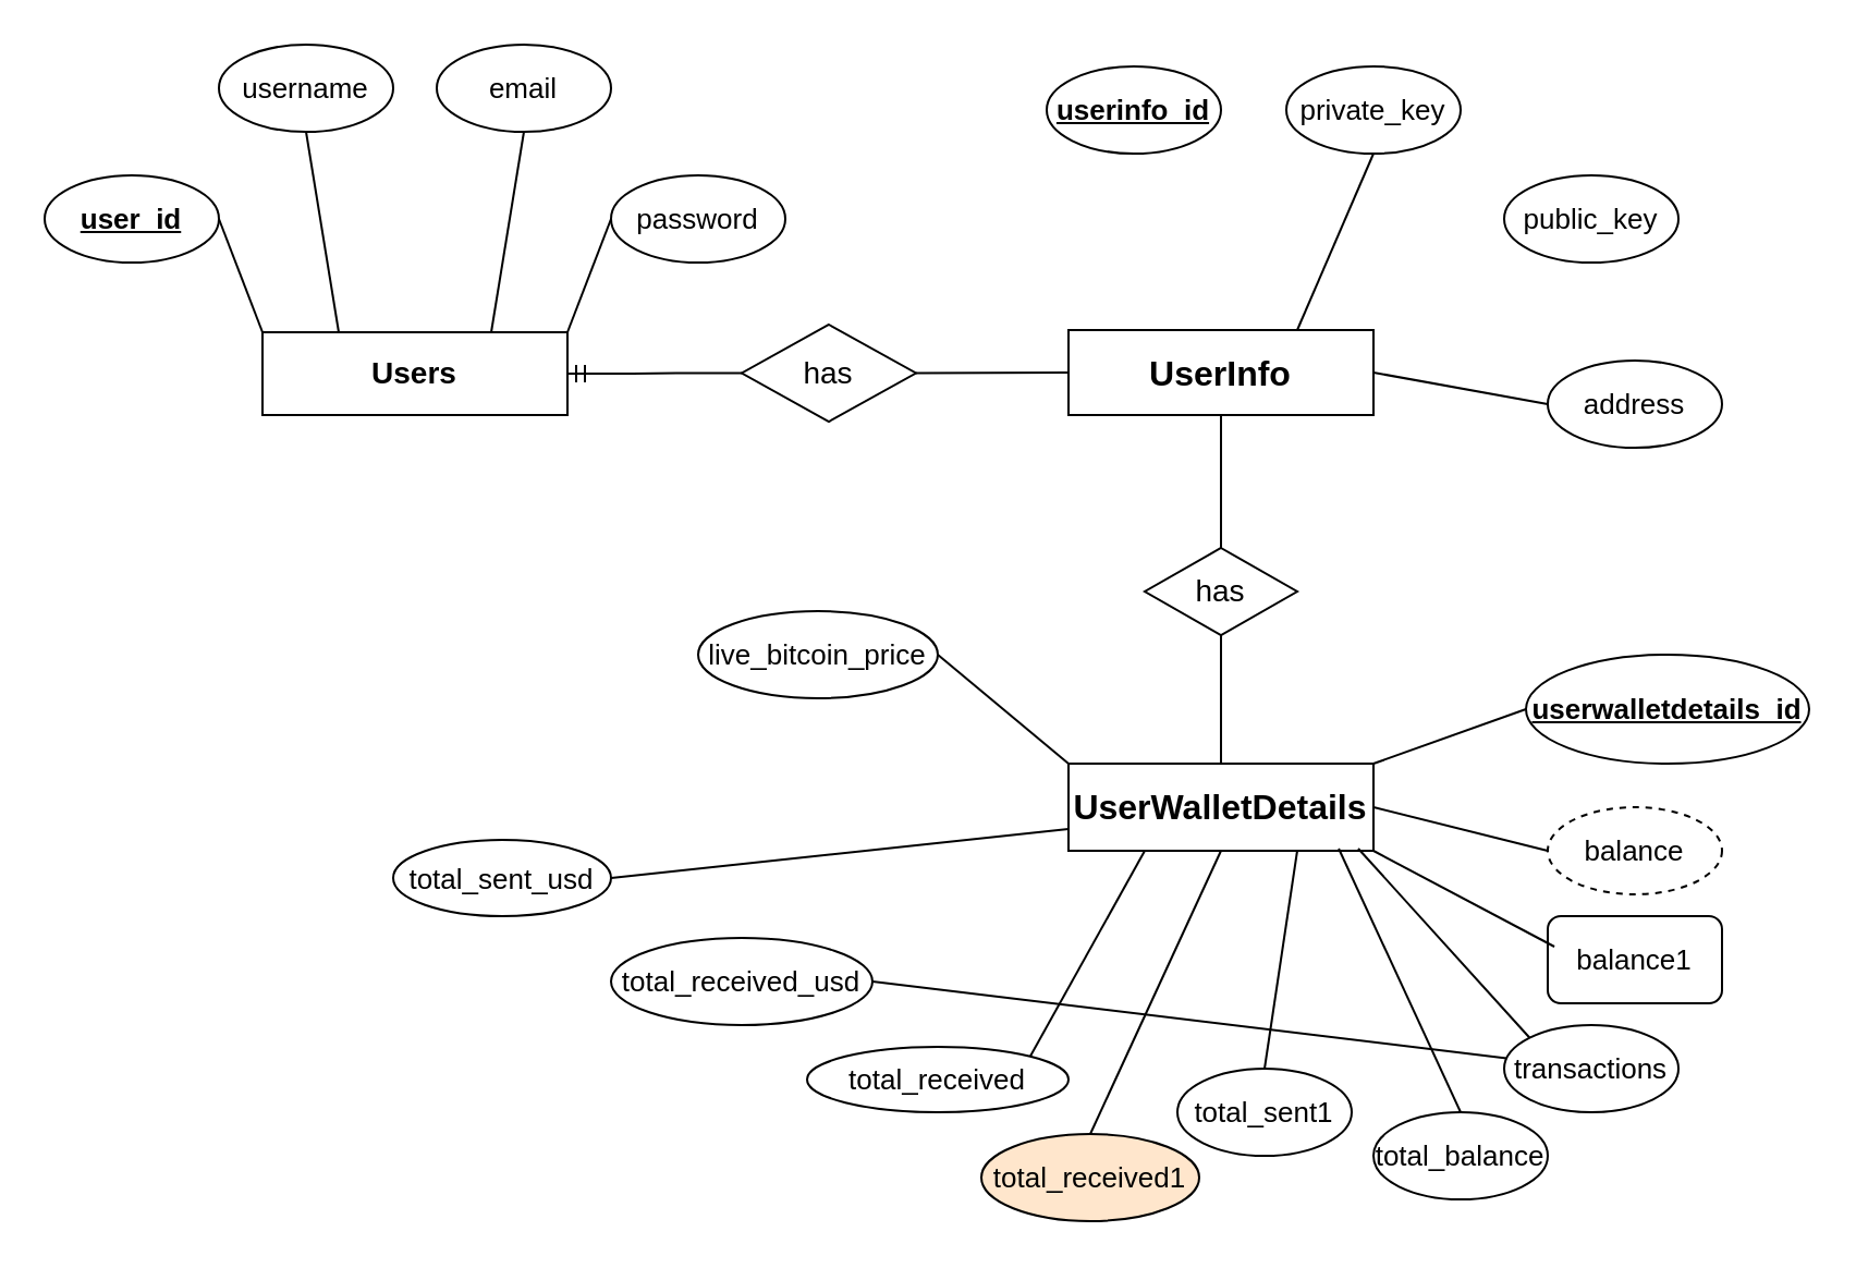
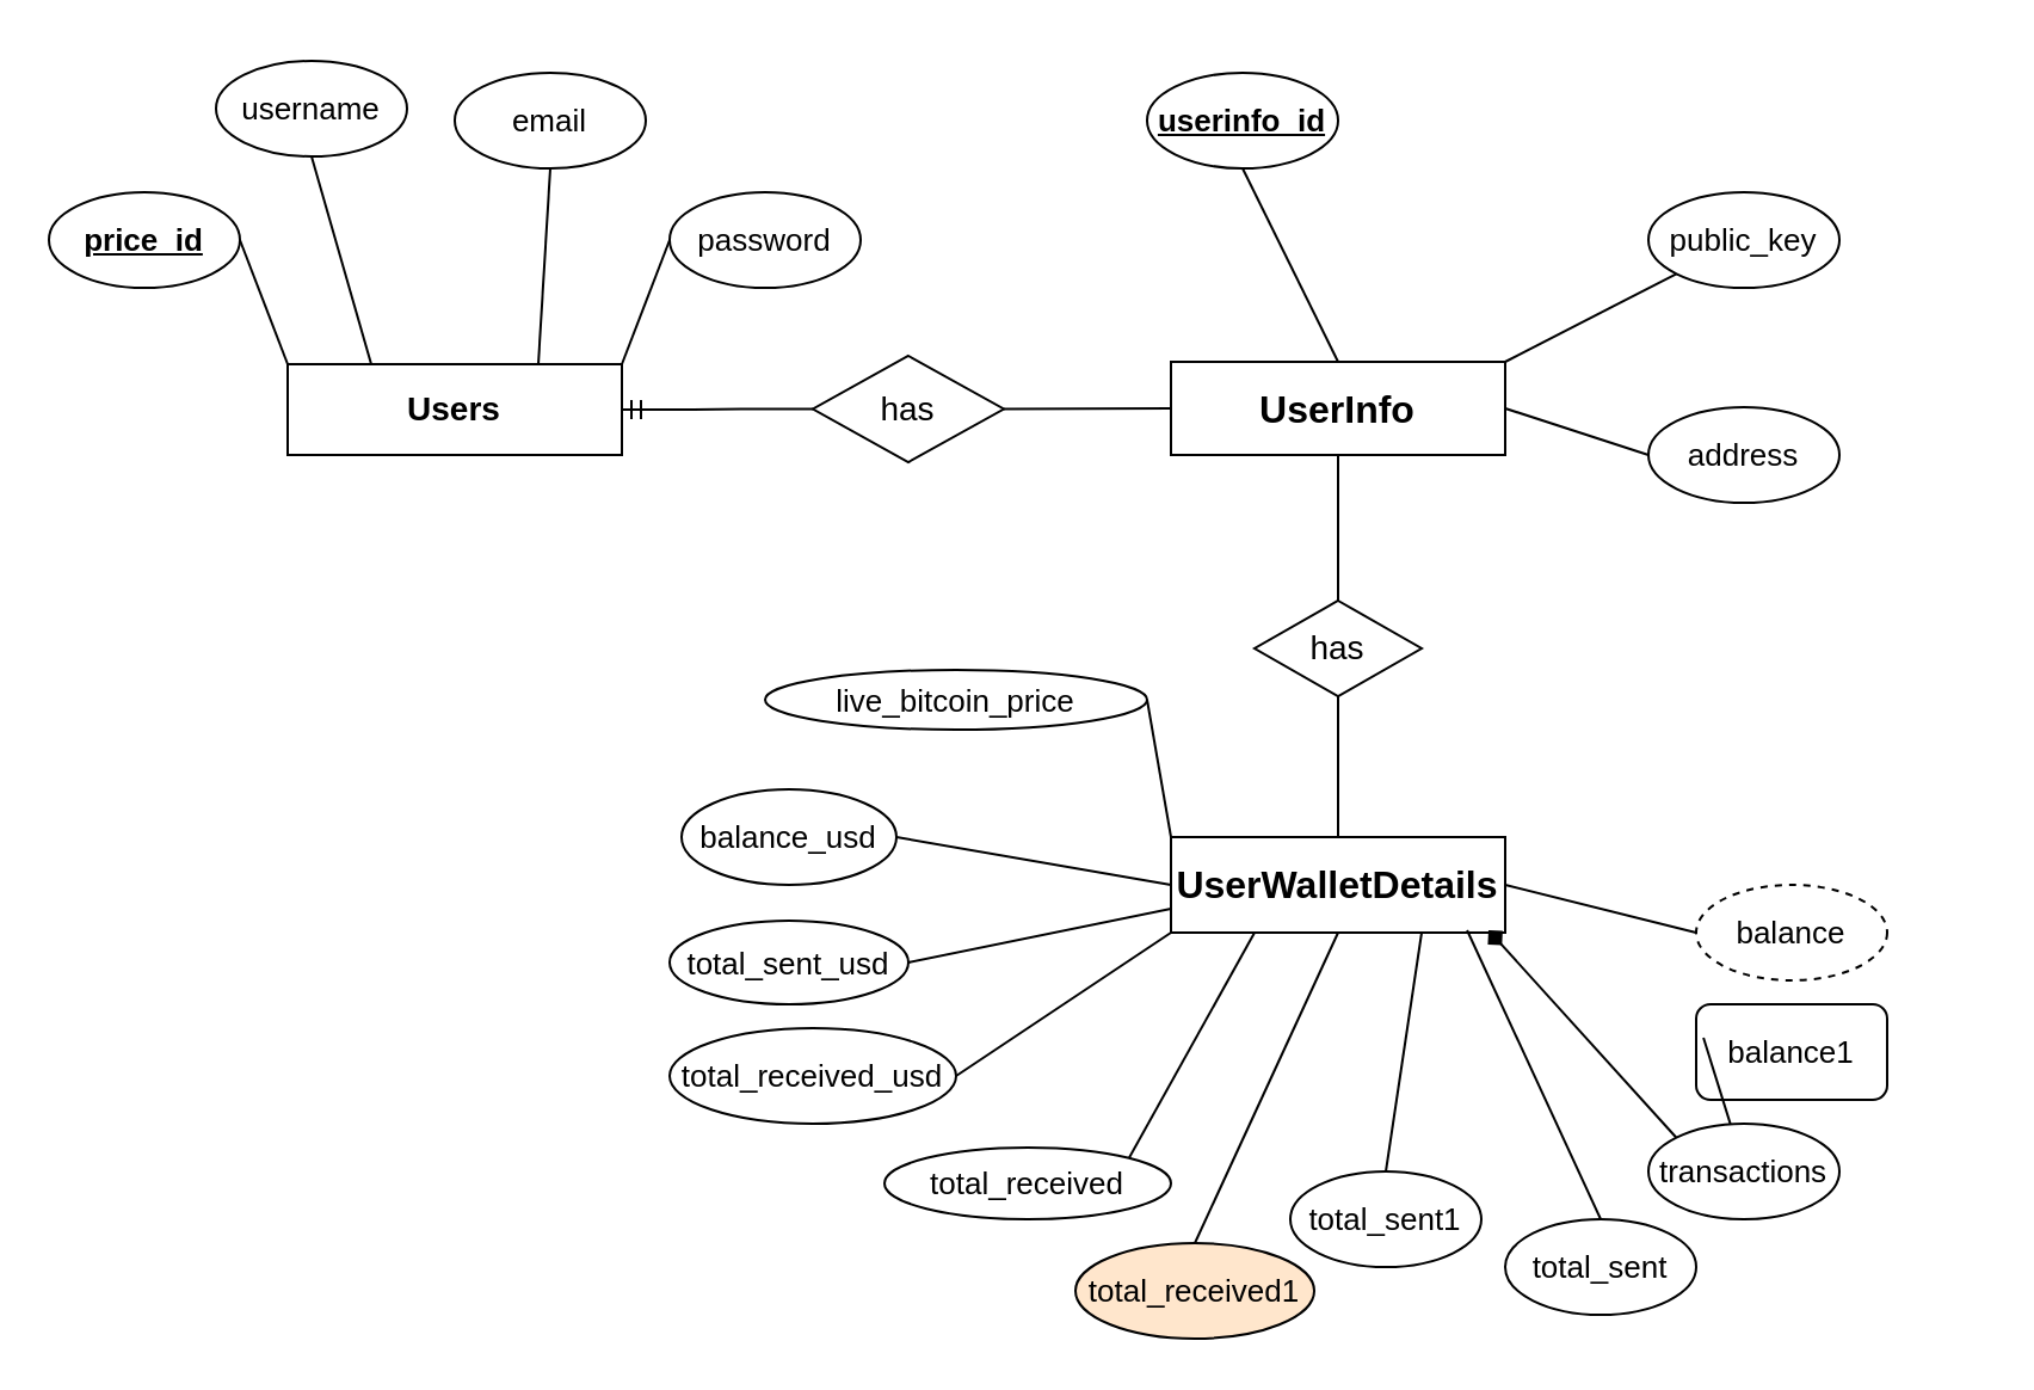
  <mxCell id="0" />
  <mxCell id="1" parent="0" />
  <mxCell id="2" value="&lt;b&gt;&lt;font style=&quot;font-size: 14px;&quot;&gt;Users&lt;/font&gt;&lt;/b&gt;" style="rounded=0;whiteSpace=wrap;html=1;" vertex="1" parent="1"><mxGeometry x="120" y="152" width="140" height="38" as="geometry" /></mxCell>
- <mxCell id="3" value="&lt;b style=&quot;font-size: 13px;&quot;&gt;&lt;u style=&quot;font-size: 13px;&quot;&gt;user_id&lt;/u&gt;&lt;/b&gt;" style="ellipse;whiteSpace=wrap;html=1;fontSize=13;" vertex="1" parent="1"><mxGeometry y="80" width="80" height="40" as="geometry" x="20" /></mxCell>
- <mxCell id="4" value="username" style="ellipse;whiteSpace=wrap;html=1;fontSize=13;" vertex="1" parent="1"><mxGeometry x="100" y="20" width="80" height="40" as="geometry" /></mxCell>
- <mxCell id="5" value="email" style="ellipse;whiteSpace=wrap;html=1;fontSize=13;" vertex="1" parent="1"><mxGeometry x="200" y="20" width="80" height="40" as="geometry" /></mxCell>
+ <mxCell id="3" value="&lt;b style=&quot;font-size: 13px;&quot;&gt;&lt;u style=&quot;font-size: 13px;&quot;&gt;price_id&lt;/u&gt;&lt;/b&gt;" style="ellipse;whiteSpace=wrap;html=1;fontSize=13;" vertex="1" parent="1"><mxGeometry y="80" width="80" height="40" as="geometry" x="20" /></mxCell>
+ <mxCell id="4" value="username" style="ellipse;whiteSpace=wrap;html=1;fontSize=13;" vertex="1" parent="1"><mxGeometry x="90" y="25" width="80" height="40" as="geometry" /></mxCell>
+ <mxCell id="5" value="email" style="ellipse;whiteSpace=wrap;html=1;fontSize=13;" vertex="1" parent="1"><mxGeometry x="190" y="30" width="80" height="40" as="geometry" /></mxCell>
  <mxCell id="6" value="password" style="ellipse;whiteSpace=wrap;html=1;fontSize=13;" vertex="1" parent="1"><mxGeometry x="280" y="80" width="80" height="40" as="geometry" /></mxCell>
- <mxCell id="7" value="private_key" style="ellipse;whiteSpace=wrap;html=1;fontSize=13;" vertex="1" parent="1"><mxGeometry x="590" y="30" width="80" height="40" as="geometry" /></mxCell>
  <mxCell id="8" value="&lt;b&gt;&lt;font style=&quot;font-size: 16px;&quot;&gt;UserInfo&lt;/font&gt;&lt;/b&gt;" style="rounded=0;whiteSpace=wrap;html=1;" vertex="1" parent="1"><mxGeometry x="490" y="151" width="140" height="39" as="geometry" /></mxCell>
- <mxCell id="9" value="address" style="ellipse;whiteSpace=wrap;html=1;fontSize=13;" vertex="1" parent="1"><mxGeometry x="710" y="165" width="80" height="40" as="geometry" /></mxCell>
+ <mxCell id="9" value="address" style="ellipse;whiteSpace=wrap;html=1;fontSize=13;" vertex="1" parent="1"><mxGeometry x="690" y="170" width="80" height="40" as="geometry" /></mxCell>
  <mxCell id="10" value="&lt;b&gt;&lt;font style=&quot;font-size: 16px;&quot;&gt; UserWalletDetails&lt;/font&gt;&lt;/b&gt;" style="rounded=0;whiteSpace=wrap;html=1;" vertex="1" parent="1"><mxGeometry x="490" y="350" width="140" height="40" as="geometry" /></mxCell>
  <mxCell id="11" value="&lt;b style=&quot;font-size: 13px;&quot;&gt;&lt;u style=&quot;font-size: 13px;&quot;&gt;userinfo_id&lt;/u&gt;&lt;/b&gt;" style="ellipse;whiteSpace=wrap;html=1;fontSize=13;" vertex="1" parent="1"><mxGeometry x="480" y="30" width="80" height="40" as="geometry" /></mxCell>
  <mxCell id="12" value="public_key" style="ellipse;whiteSpace=wrap;html=1;fontSize=13;" vertex="1" parent="1"><mxGeometry x="690" y="80" width="80" height="40" as="geometry" /></mxCell>
  <mxCell id="13" value="balance1" style="whiteSpace=wrap;html=1;fontSize=13;rounded=1;" vertex="1" parent="1"><mxGeometry x="710" y="420" width="80" height="40" as="geometry" /></mxCell>
  <mxCell id="14" value="balance" style="ellipse;whiteSpace=wrap;html=1;fontSize=13;dashed=1;" vertex="1" parent="1"><mxGeometry x="710" y="370" width="80" height="40" as="geometry" /></mxCell>
- <mxCell id="15" value="&lt;b style=&quot;font-size: 13px;&quot;&gt;&lt;u style=&quot;font-size: 13px;&quot;&gt;userwalletdetails_id&lt;/u&gt;&lt;/b&gt;" style="ellipse;whiteSpace=wrap;html=1;fontSize=13;" vertex="1" parent="1"><mxGeometry x="700" y="300" width="130" height="50" as="geometry" /></mxCell>
  <mxCell id="16" value="transactions" style="ellipse;whiteSpace=wrap;html=1;fontSize=13;" vertex="1" parent="1"><mxGeometry x="690" y="470" width="80" height="40" as="geometry" /></mxCell>
- <mxCell id="17" value="total_balance" style="ellipse;whiteSpace=wrap;html=1;fontSize=13;" vertex="1" parent="1"><mxGeometry x="630" y="510" width="80" height="40" as="geometry" /></mxCell>
+ <mxCell id="17" value="total_sent" style="ellipse;whiteSpace=wrap;html=1;fontSize=13;" vertex="1" parent="1"><mxGeometry x="630" y="510" width="80" height="40" as="geometry" /></mxCell>
  <mxCell id="18" value="total_sent1" style="ellipse;whiteSpace=wrap;html=1;fontSize=13;" vertex="1" parent="1"><mxGeometry x="540" y="490" width="80" height="40" as="geometry" /></mxCell>
  <mxCell id="19" value="total_received" style="ellipse;whiteSpace=wrap;html=1;fontSize=13;" vertex="1" parent="1"><mxGeometry x="370" y="480" width="120" height="30" as="geometry" /></mxCell>
  <mxCell id="20" value="total_received1" style="ellipse;whiteSpace=wrap;html=1;fontSize=13;fillColor=#ffe6cc;" vertex="1" parent="1"><mxGeometry x="450" y="520" width="100" height="40" as="geometry" /></mxCell>
- <mxCell id="21" value="live_bitcoin_price" style="ellipse;whiteSpace=wrap;html=1;fontSize=13;" vertex="1" parent="1"><mxGeometry x="320" y="280" width="110" height="40" as="geometry" /></mxCell>
- <mxCell id="23" value="total_sent_usd" style="ellipse;whiteSpace=wrap;html=1;fontSize=13;" vertex="1" parent="1"><mxGeometry x="180" y="385" width="100" height="35" as="geometry" /></mxCell>
+ <mxCell id="21" value="live_bitcoin_price" style="ellipse;whiteSpace=wrap;html=1;fontSize=13;" vertex="1" parent="1"><mxGeometry x="320" y="280" width="160" height="25" as="geometry" /></mxCell>
+ <mxCell id="22" value="balance_usd" style="ellipse;whiteSpace=wrap;html=1;fontSize=13;" vertex="1" parent="1"><mxGeometry x="285" y="330" width="90" height="40" as="geometry" /></mxCell>
+ <mxCell id="23" value="total_sent_usd" style="ellipse;whiteSpace=wrap;html=1;fontSize=13;" vertex="1" parent="1"><mxGeometry x="280" y="385" width="100" height="35" as="geometry" /></mxCell>
  <mxCell id="24" value="total_received_usd" style="ellipse;whiteSpace=wrap;html=1;fontSize=13;" vertex="1" parent="1"><mxGeometry x="280" y="430" width="120" height="40" as="geometry" /></mxCell>
  <mxCell id="25" value="has" style="rhombus;whiteSpace=wrap;html=1;fontSize=14;" vertex="1" parent="1"><mxGeometry x="340" y="148.5" width="80" height="44.5" as="geometry" /></mxCell>
  <mxCell id="26" value="has" style="rhombus;whiteSpace=wrap;html=1;fontSize=14;" vertex="1" parent="1"><mxGeometry x="525" y="251" width="70" height="40" as="geometry" /></mxCell>
  <mxCell id="27" value="" style="endArrow=none;html=1;rounded=0;exitX=1;exitY=0.5;exitDx=0;exitDy=0;entryX=0;entryY=0;entryDx=0;entryDy=0;" edge="1" parent="1" source="3" target="2"><mxGeometry width="50" height="50" relative="1" as="geometry"><mxPoint x="60" y="320" as="sourcePoint" /><mxPoint x="130" y="130" as="targetPoint" /></mxGeometry></mxCell>
  <mxCell id="28" value="" style="endArrow=none;html=1;rounded=0;exitX=0.5;exitY=1;exitDx=0;exitDy=0;entryX=0.75;entryY=0;entryDx=0;entryDy=0;" edge="1" parent="1" source="5" target="2"><mxGeometry width="50" height="50" relative="1" as="geometry"><mxPoint x="410" y="146.5" as="sourcePoint" /><mxPoint x="460" y="96.5" as="targetPoint" /></mxGeometry></mxCell>
  <mxCell id="29" value="" style="endArrow=none;html=1;rounded=0;exitX=0.5;exitY=1;exitDx=0;exitDy=0;entryX=0.25;entryY=0;entryDx=0;entryDy=0;" edge="1" parent="1" source="4" target="2"><mxGeometry width="50" height="50" relative="1" as="geometry"><mxPoint x="395" y="125" as="sourcePoint" /><mxPoint x="445" y="75" as="targetPoint" /></mxGeometry></mxCell>
  <mxCell id="30" value="" style="endArrow=none;html=1;rounded=0;exitX=0;exitY=0.5;exitDx=0;exitDy=0;entryX=1;entryY=0;entryDx=0;entryDy=0;" edge="1" parent="1" source="6" target="2"><mxGeometry width="50" height="50" relative="1" as="geometry"><mxPoint x="420" y="180" as="sourcePoint" /><mxPoint x="470" y="130" as="targetPoint" /></mxGeometry></mxCell>
  <mxCell id="31" value="" style="endArrow=none;html=1;rounded=0;exitX=1;exitY=0.5;exitDx=0;exitDy=0;entryX=0;entryY=0.5;entryDx=0;entryDy=0;" edge="1" parent="1" source="25" target="8"><mxGeometry width="50" height="50" relative="1" as="geometry"><mxPoint x="420" y="180" as="sourcePoint" /><mxPoint x="470" y="130" as="targetPoint" /></mxGeometry></mxCell>
  <mxCell id="32" value="" style="endArrow=none;html=1;rounded=0;entryX=0.5;entryY=1;entryDx=0;entryDy=0;exitX=0.5;exitY=0;exitDx=0;exitDy=0;" edge="1" parent="1" source="26" target="8"><mxGeometry width="50" height="50" relative="1" as="geometry"><mxPoint x="420" y="180" as="sourcePoint" /><mxPoint x="470" y="130" as="targetPoint" /></mxGeometry></mxCell>
  <mxCell id="33" style="edgeStyle=orthogonalEdgeStyle;rounded=0;orthogonalLoop=1;jettySize=auto;html=1;exitX=0.5;exitY=1;exitDx=0;exitDy=0;" edge="1" parent="1" source="26" target="26"><mxGeometry relative="1" as="geometry" /></mxCell>
  <mxCell id="34" value="" style="endArrow=none;html=1;rounded=0;entryX=0.5;entryY=1;entryDx=0;entryDy=0;exitX=0.5;exitY=0;exitDx=0;exitDy=0;" edge="1" parent="1" source="10" target="26"><mxGeometry width="50" height="50" relative="1" as="geometry"><mxPoint x="420" y="180" as="sourcePoint" /><mxPoint x="470" y="130" as="targetPoint" /></mxGeometry></mxCell>
  <mxCell id="35" value="" style="edgeStyle=entityRelationEdgeStyle;fontSize=12;html=1;endArrow=ERmandOne;rounded=0;entryX=1;entryY=0.5;entryDx=0;entryDy=0;exitX=0;exitY=0.5;exitDx=0;exitDy=0;" edge="1" parent="1" source="25" target="2"><mxGeometry width="100" height="100" relative="1" as="geometry"><mxPoint x="390" y="280" as="sourcePoint" /><mxPoint x="490" y="180" as="targetPoint" /></mxGeometry></mxCell>
+ <mxCell id="36" value="" style="endArrow=none;html=1;rounded=0;entryX=0;entryY=1;entryDx=0;entryDy=0;exitX=1;exitY=0;exitDx=0;exitDy=0;" edge="1" parent="1" source="8" target="12"><mxGeometry width="50" height="50" relative="1" as="geometry"><mxPoint x="420" y="240" as="sourcePoint" /><mxPoint x="470" y="190" as="targetPoint" /></mxGeometry></mxCell>
  <mxCell id="37" value="" style="endArrow=none;html=1;rounded=0;entryX=0;entryY=0.5;entryDx=0;entryDy=0;exitX=1;exitY=0.5;exitDx=0;exitDy=0;" edge="1" parent="1" source="8" target="9"><mxGeometry width="50" height="50" relative="1" as="geometry"><mxPoint x="420" y="240" as="sourcePoint" /><mxPoint x="470" y="190" as="targetPoint" /></mxGeometry></mxCell>
- <mxCell id="39" value="" style="endArrow=none;html=1;rounded=0;entryX=0.5;entryY=1;entryDx=0;entryDy=0;exitX=0.75;exitY=0;exitDx=0;exitDy=0;" edge="1" parent="1" source="8" target="7"><mxGeometry width="50" height="50" relative="1" as="geometry"><mxPoint x="420" y="240" as="sourcePoint" /><mxPoint x="470" y="190" as="targetPoint" /></mxGeometry></mxCell>
- <mxCell id="40" value="" style="endArrow=none;html=1;rounded=0;entryX=1;entryY=0;entryDx=0;entryDy=0;exitX=0;exitY=0.5;exitDx=0;exitDy=0;" edge="1" parent="1" source="15" target="10"><mxGeometry width="50" height="50" relative="1" as="geometry"><mxPoint x="420" y="380" as="sourcePoint" /><mxPoint x="470" y="330" as="targetPoint" /></mxGeometry></mxCell>
+ <mxCell id="38" value="" style="endArrow=none;html=1;rounded=0;entryX=0.5;entryY=1;entryDx=0;entryDy=0;exitX=0.5;exitY=0;exitDx=0;exitDy=0;" edge="1" parent="1" source="8" target="11"><mxGeometry width="50" height="50" relative="1" as="geometry"><mxPoint x="420" y="240" as="sourcePoint" /><mxPoint x="470" y="190" as="targetPoint" /></mxGeometry></mxCell>
  <mxCell id="41" value="" style="endArrow=none;html=1;rounded=0;entryX=1;entryY=0.5;entryDx=0;entryDy=0;exitX=0;exitY=0.5;exitDx=0;exitDy=0;" edge="1" parent="1" source="14" target="10"><mxGeometry width="50" height="50" relative="1" as="geometry"><mxPoint x="420" y="380" as="sourcePoint" /><mxPoint x="470" y="330" as="targetPoint" /></mxGeometry></mxCell>
- <mxCell id="42" value="" style="endArrow=none;html=1;rounded=0;entryX=1;entryY=1;entryDx=0;entryDy=0;exitX=0.038;exitY=0.35;exitDx=0;exitDy=0;exitPerimeter=0;" edge="1" parent="1" source="13" target="10"><mxGeometry width="50" height="50" relative="1" as="geometry"><mxPoint x="420" y="380" as="sourcePoint" /><mxPoint x="470" y="330" as="targetPoint" /></mxGeometry></mxCell>
- <mxCell id="43" value="" style="endArrow=none;html=1;rounded=0;entryX=0.95;entryY=0.975;entryDx=0;entryDy=0;entryPerimeter=0;exitX=0;exitY=0;exitDx=0;exitDy=0;" edge="1" parent="1" source="16" target="10"><mxGeometry width="50" height="50" relative="1" as="geometry"><mxPoint x="420" y="380" as="sourcePoint" /><mxPoint x="470" y="330" as="targetPoint" /></mxGeometry></mxCell>
+ <mxCell id="42" value="" style="endArrow=none;html=1;rounded=0;exitX=0.038;exitY=0.35;exitDx=0;exitDy=0;exitPerimeter=0;" edge="1" parent="1" source="13" target="16"><mxGeometry width="50" height="50" relative="1" as="geometry"><mxPoint x="420" y="380" as="sourcePoint" /><mxPoint x="470" y="330" as="targetPoint" /></mxGeometry></mxCell>
+ <mxCell id="43" value="" style="endArrow=diamond;html=1;rounded=0;entryX=0.95;entryY=0.975;entryDx=0;entryDy=0;entryPerimeter=0;exitX=0;exitY=0;exitDx=0;exitDy=0;" edge="1" parent="1" source="16" target="10"><mxGeometry width="50" height="50" relative="1" as="geometry"><mxPoint x="420" y="380" as="sourcePoint" /><mxPoint x="470" y="330" as="targetPoint" /></mxGeometry></mxCell>
  <mxCell id="44" value="" style="endArrow=none;html=1;rounded=0;entryX=0.886;entryY=0.975;entryDx=0;entryDy=0;entryPerimeter=0;exitX=0.5;exitY=0;exitDx=0;exitDy=0;" edge="1" parent="1" source="17" target="10"><mxGeometry width="50" height="50" relative="1" as="geometry"><mxPoint x="420" y="380" as="sourcePoint" /><mxPoint x="470" y="330" as="targetPoint" /></mxGeometry></mxCell>
  <mxCell id="45" value="" style="endArrow=none;html=1;rounded=0;entryX=0.75;entryY=1;entryDx=0;entryDy=0;exitX=0.5;exitY=0;exitDx=0;exitDy=0;" edge="1" parent="1" source="18" target="10"><mxGeometry width="50" height="50" relative="1" as="geometry"><mxPoint x="420" y="380" as="sourcePoint" /><mxPoint x="470" y="330" as="targetPoint" /></mxGeometry></mxCell>
  <mxCell id="46" value="" style="endArrow=none;html=1;rounded=0;entryX=0.5;entryY=1;entryDx=0;entryDy=0;exitX=0.5;exitY=0;exitDx=0;exitDy=0;" edge="1" parent="1" source="20" target="10"><mxGeometry width="50" height="50" relative="1" as="geometry"><mxPoint x="420" y="380" as="sourcePoint" /><mxPoint x="470" y="330" as="targetPoint" /></mxGeometry></mxCell>
  <mxCell id="47" value="" style="endArrow=none;html=1;rounded=0;entryX=0.25;entryY=1;entryDx=0;entryDy=0;exitX=1;exitY=0;exitDx=0;exitDy=0;" edge="1" parent="1" source="19" target="10"><mxGeometry width="50" height="50" relative="1" as="geometry"><mxPoint x="420" y="380" as="sourcePoint" /><mxPoint x="470" y="330" as="targetPoint" /></mxGeometry></mxCell>
- <mxCell id="48" value="" style="endArrow=none;html=1;rounded=0;exitX=1;exitY=0.5;exitDx=0;exitDy=0;" edge="1" parent="1" source="24" target="16"><mxGeometry width="50" height="50" relative="1" as="geometry"><mxPoint x="420" y="380" as="sourcePoint" /><mxPoint x="470" y="330" as="targetPoint" /></mxGeometry></mxCell>
+ <mxCell id="48" value="" style="endArrow=none;html=1;rounded=0;entryX=0;entryY=1;entryDx=0;entryDy=0;exitX=1;exitY=0.5;exitDx=0;exitDy=0;" edge="1" parent="1" source="24" target="10"><mxGeometry width="50" height="50" relative="1" as="geometry"><mxPoint x="420" y="380" as="sourcePoint" /><mxPoint x="470" y="330" as="targetPoint" /></mxGeometry></mxCell>
  <mxCell id="49" value="" style="endArrow=none;html=1;rounded=0;entryX=0;entryY=0.75;entryDx=0;entryDy=0;exitX=1;exitY=0.5;exitDx=0;exitDy=0;" edge="1" parent="1" source="23" target="10"><mxGeometry width="50" height="50" relative="1" as="geometry"><mxPoint x="420" y="380" as="sourcePoint" /><mxPoint x="470" y="330" as="targetPoint" /></mxGeometry></mxCell>
+ <mxCell id="50" value="" style="endArrow=none;html=1;rounded=0;entryX=0;entryY=0.5;entryDx=0;entryDy=0;exitX=1;exitY=0.5;exitDx=0;exitDy=0;" edge="1" parent="1" source="22" target="10"><mxGeometry width="50" height="50" relative="1" as="geometry"><mxPoint x="420" y="380" as="sourcePoint" /><mxPoint x="470" y="330" as="targetPoint" /></mxGeometry></mxCell>
  <mxCell id="51" value="" style="endArrow=none;html=1;rounded=0;entryX=0;entryY=0;entryDx=0;entryDy=0;exitX=1;exitY=0.5;exitDx=0;exitDy=0;" edge="1" parent="1" source="21" target="10"><mxGeometry width="50" height="50" relative="1" as="geometry"><mxPoint x="420" y="380" as="sourcePoint" /><mxPoint x="470" y="330" as="targetPoint" /></mxGeometry></mxCell>
